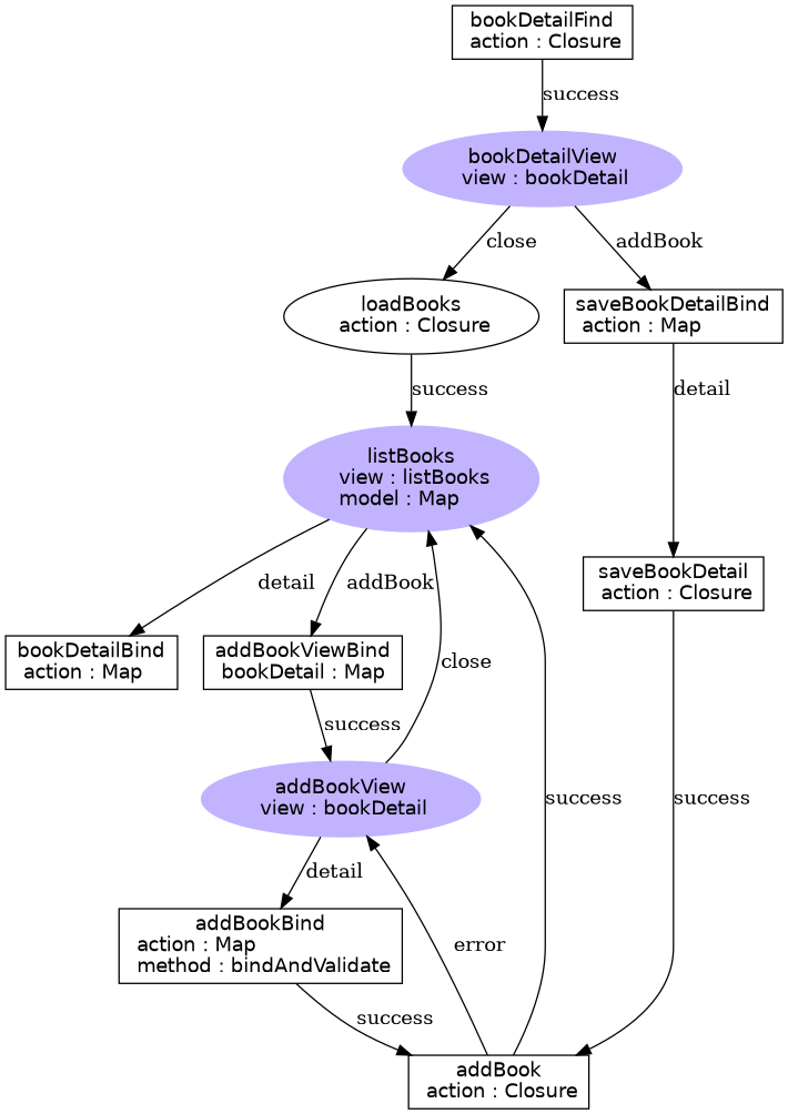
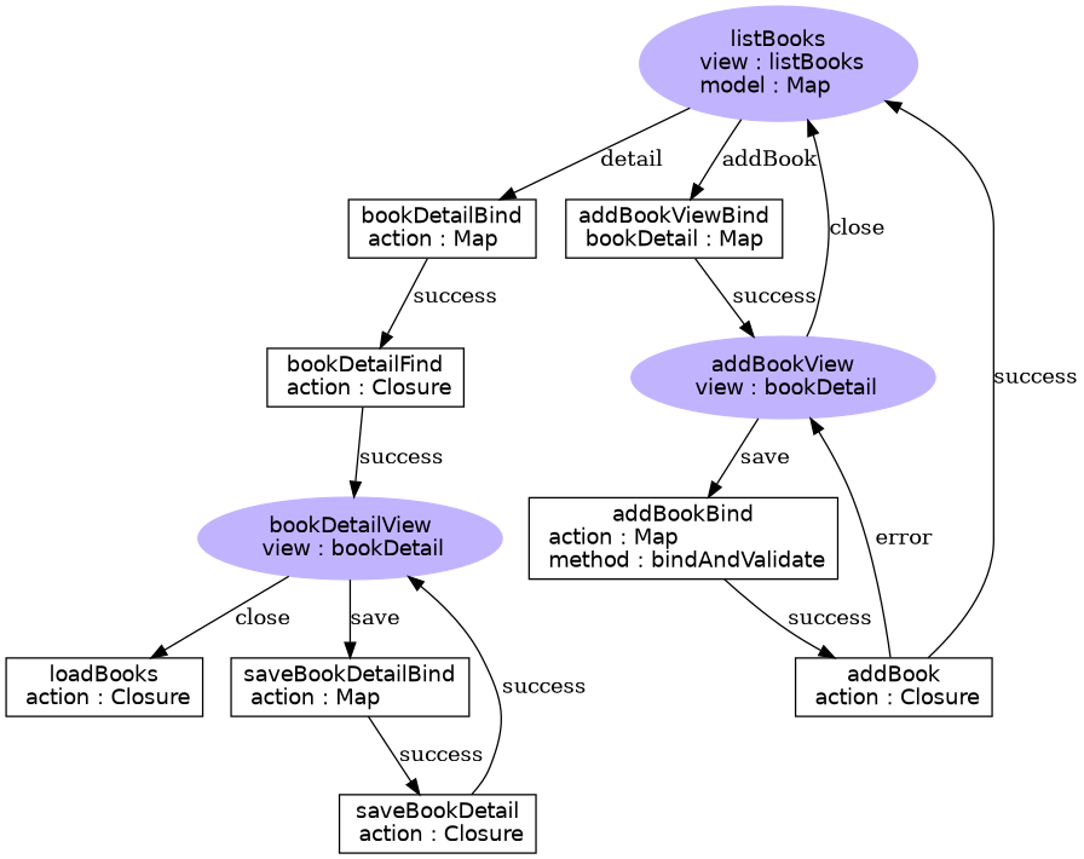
  digraph {
    node [fontname=Helvetica shape=box]
-   n1 [label="loadBooks\n action : Closure\l" shape=ellipse]
+   n1 [label="loadBooks\n action : Closure\l"]
    n2 [color=".7 .3 1.0" label="listBooks\n view : listBooks\l model : Map\l" shape=ellipse style=filled]
    n3 [label="bookDetailBind\n action : Map\l"]
    n4 [label="addBookViewBind\n bookDetail : Map\l"]
    n5 [label="bookDetailFind\n action : Closure\l"]
    n6 [color=".7 .3 1.0" label="addBookView\n view : bookDetail\l" shape=ellipse style=filled]
    n7 [color=".7 .3 1.0" label="bookDetailView\n view : bookDetail\l" shape=ellipse style=filled]
    n8 [label="addBookBind\n action : Map\l method : bindAndValidate\l"]
    n9 [label="saveBookDetailBind\n action : Map\l"]
    n10 [label="saveBookDetail\n action : Closure\l"]
    n11 [label="addBook\n action : Closure\l"]
    subgraph sub_1 {
      rank=souce
      n1
    }
-   n1 -> n2 [label=success]
    n2 -> n3 [label=detail]
    n2 -> n4 [label=addBook]
+   n3 -> n5 [label=success]
    n4 -> n6 [label=success]
    n5 -> n7 [label=success]
    n6 -> n2 [label=close]
-   n6 -> n8 [label=detail]
+   n6 -> n8 [label=save]
    n7 -> n1 [label=close]
-   n7 -> n9 [label=addBook]
+   n7 -> n9 [label=save]
    n8 -> n11 [label=success]
-   n9 -> n10 [label=detail]
-   n10 -> n11 [label=success]
+   n9 -> n10 [label=success]
+   n10 -> n7 [label=success]
    n11 -> n2 [label=success]
    n11 -> n6 [label=error]
  }
